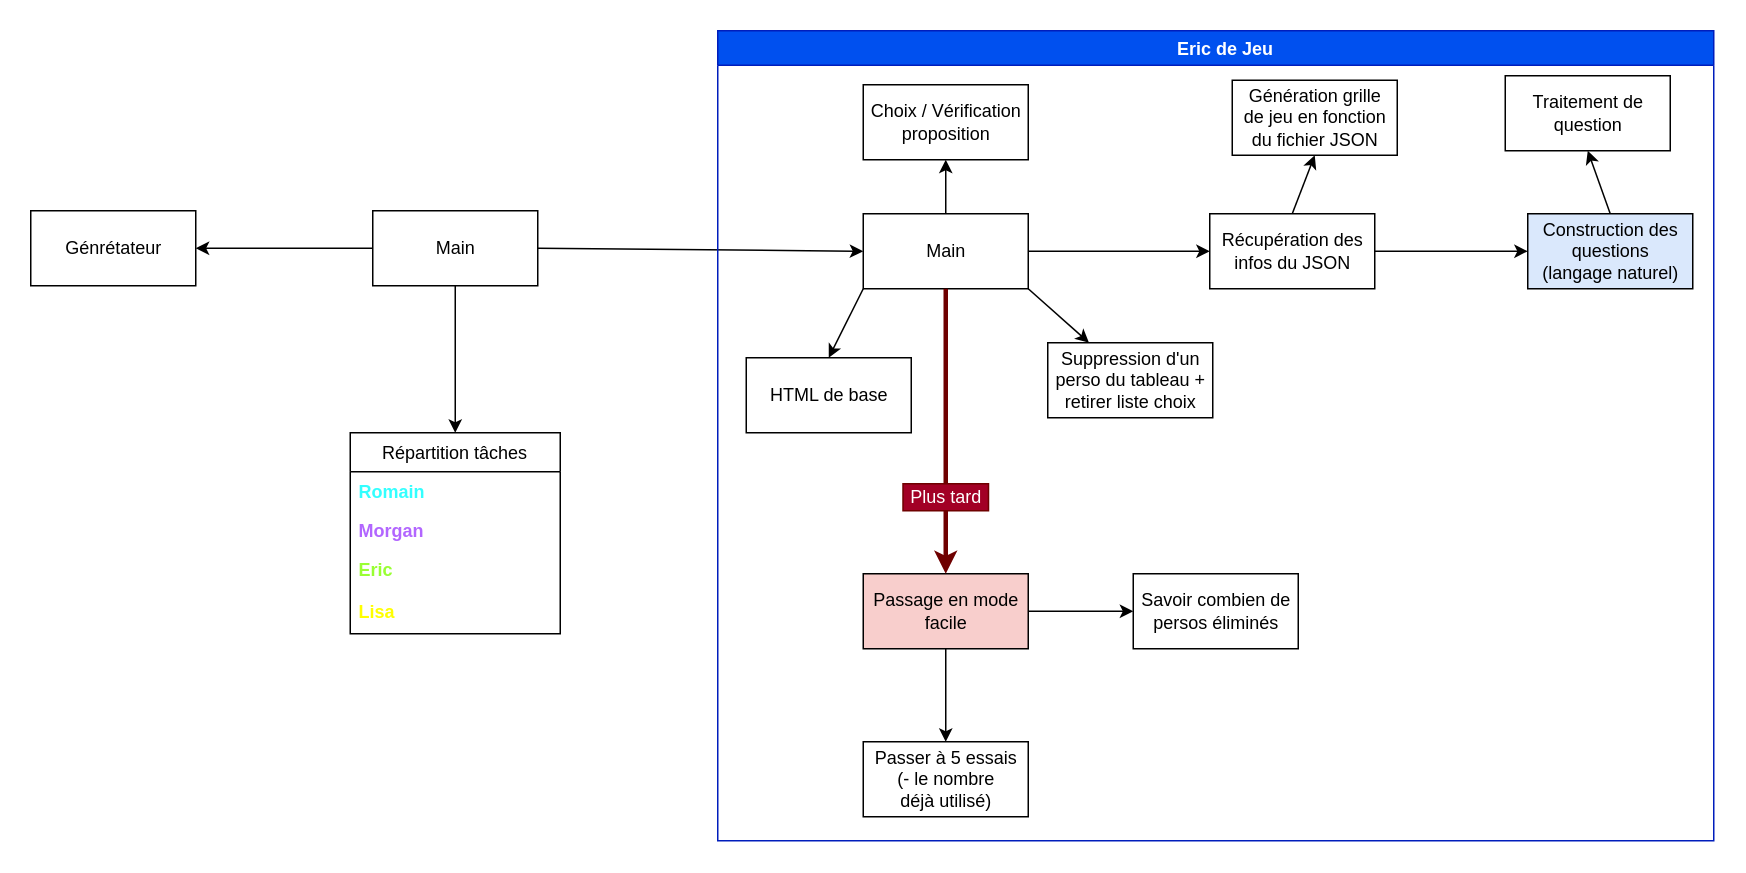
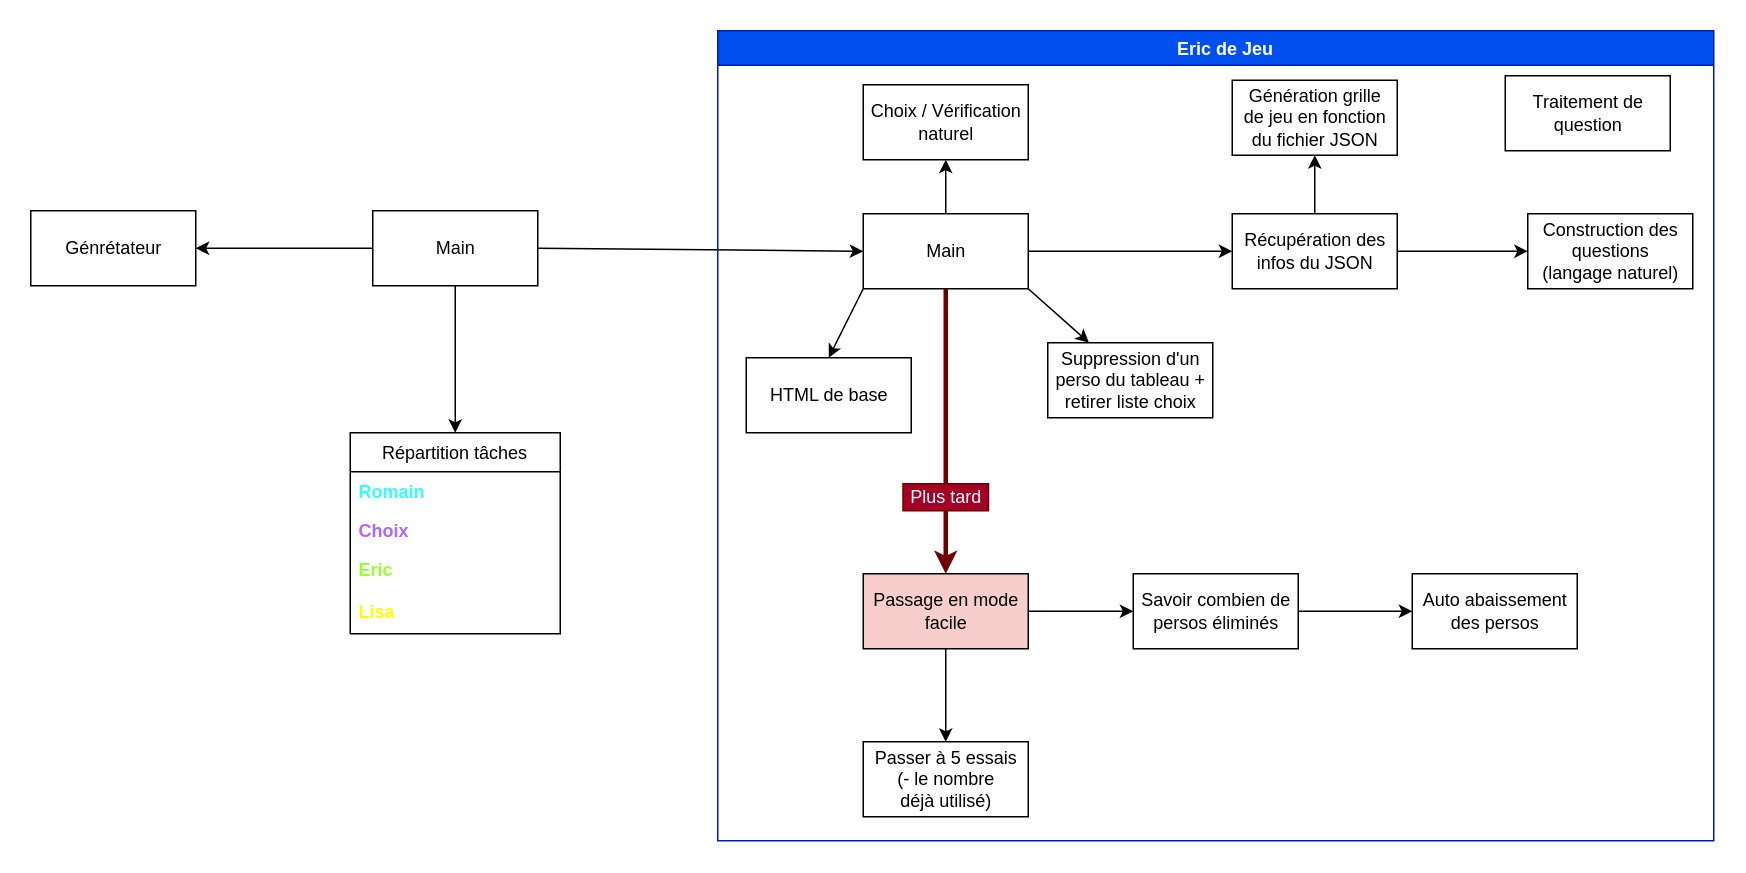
  <mxCell id="0" />
  <mxCell id="1" parent="0" />
  <mxCell id="2" style="edgeStyle=none;html=1;exitX=0;exitY=0.5;exitDx=0;exitDy=0;entryX=1;entryY=0.5;entryDx=0;entryDy=0;" parent="1" source="5" target="6" edge="1"><mxGeometry relative="1" as="geometry" /></mxCell>
  <mxCell id="3" style="edgeStyle=none;html=1;exitX=1;exitY=0.5;exitDx=0;exitDy=0;entryX=0;entryY=0.5;entryDx=0;entryDy=0;" parent="1" source="5" target="8" edge="1"><mxGeometry relative="1" as="geometry" /></mxCell>
  <mxCell id="4" style="edgeStyle=none;html=1;exitX=0.5;exitY=1;exitDx=0;exitDy=0;entryX=0.5;entryY=0;entryDx=0;entryDy=0;fontColor=#FFFF00;" parent="1" source="5" target="33" edge="1"><mxGeometry relative="1" as="geometry" /></mxCell>
  <mxCell id="5" value="Main" style="html=1;" parent="1" vertex="1"><mxGeometry x="248" y="140" width="110" height="50" as="geometry" /></mxCell>
  <mxCell id="6" value="Génrétateur" style="html=1;" parent="1" vertex="1"><mxGeometry x="20" y="140" width="110" height="50" as="geometry" /></mxCell>
  <mxCell id="7" value="    Eric de Jeu" style="swimlane;fillColor=#0050ef;fontColor=#ffffff;strokeColor=#001DBC;gradientColor=none;swimlaneFillColor=none;" parent="1" vertex="1"><mxGeometry x="478" y="20" width="664" height="540" as="geometry"><mxRectangle x="813" y="330" width="110" height="23" as="alternateBounds" /></mxGeometry></mxCell>
  <mxCell id="8" value="Main" style="html=1;" parent="7" vertex="1"><mxGeometry x="97" y="122" width="110" height="50" as="geometry" /></mxCell>
  <mxCell id="9" value="HTML de base" style="html=1;" parent="7" vertex="1"><mxGeometry x="19" y="218" width="110" height="50" as="geometry" /></mxCell>
  <mxCell id="10" style="edgeStyle=none;html=1;exitX=0;exitY=1;exitDx=0;exitDy=0;entryX=0.5;entryY=0;entryDx=0;entryDy=0;" parent="7" source="8" target="9" edge="1"><mxGeometry relative="1" as="geometry" /></mxCell>
  <mxCell id="11" value="Passage en mode&lt;br&gt;facile" style="html=1;fillColor=#f8cecc;" parent="7" vertex="1"><mxGeometry x="97" y="362" width="110" height="50" as="geometry" /></mxCell>
  <mxCell id="12" style="edgeStyle=none;html=1;exitX=0.5;exitY=1;exitDx=0;exitDy=0;entryX=0.5;entryY=0;entryDx=0;entryDy=0;fillColor=#a20025;strokeColor=#6F0000;strokeWidth=3;startArrow=none;" parent="7" source="31" target="11" edge="1"><mxGeometry relative="1" as="geometry" /></mxCell>
- <mxCell id="13" value="Récupération des&lt;br&gt;infos du JSON" style="html=1;" parent="7" vertex="1"><mxGeometry x="328" y="122" width="110" height="50" as="geometry" /></mxCell>
+ <mxCell id="13" value="Récupération des&lt;br&gt;infos du JSON" style="html=1;" parent="7" vertex="1"><mxGeometry x="343" y="122" width="110" height="50" as="geometry" /></mxCell>
  <mxCell id="14" style="edgeStyle=none;html=1;exitX=1;exitY=0.5;exitDx=0;exitDy=0;entryX=0;entryY=0.5;entryDx=0;entryDy=0;" parent="7" source="8" target="13" edge="1"><mxGeometry relative="1" as="geometry" /></mxCell>
  <mxCell id="15" value="Génération grille&lt;br&gt;de jeu en fonction &lt;br&gt;du&amp;nbsp;fichier JSON" style="html=1;" parent="7" vertex="1"><mxGeometry x="343" y="33" width="110" height="50" as="geometry" /></mxCell>
  <mxCell id="16" style="edgeStyle=none;html=1;exitX=0.5;exitY=0;exitDx=0;exitDy=0;entryX=0.5;entryY=1;entryDx=0;entryDy=0;" parent="7" source="13" target="15" edge="1"><mxGeometry relative="1" as="geometry" /></mxCell>
- <mxCell id="17" value="Construction des&lt;br&gt;questions&lt;br&gt;(langage naturel)" style="html=1;fillColor=#dae8fc;" parent="7" vertex="1"><mxGeometry x="540" y="122" width="110" height="50" as="geometry" /></mxCell>
+ <mxCell id="17" value="Construction des&lt;br&gt;questions&lt;br&gt;(langage naturel)" style="html=1;" parent="7" vertex="1"><mxGeometry x="540" y="122" width="110" height="50" as="geometry" /></mxCell>
  <mxCell id="18" style="edgeStyle=none;html=1;exitX=1;exitY=0.5;exitDx=0;exitDy=0;entryX=0;entryY=0.5;entryDx=0;entryDy=0;" parent="7" source="13" target="17" edge="1"><mxGeometry relative="1" as="geometry" /></mxCell>
  <mxCell id="19" value="Traitement de&lt;br&gt;question" style="html=1;" parent="7" vertex="1"><mxGeometry x="525" y="30" width="110" height="50" as="geometry" /></mxCell>
- <mxCell id="20" style="edgeStyle=none;html=1;exitX=0.5;exitY=0;exitDx=0;exitDy=0;entryX=0.5;entryY=1;entryDx=0;entryDy=0;" parent="7" source="17" target="19" edge="1"><mxGeometry relative="1" as="geometry" /></mxCell>
- <mxCell id="21" value="Choix / Vérification&lt;br&gt;proposition" style="html=1;" parent="7" vertex="1"><mxGeometry x="97" y="36" width="110" height="50" as="geometry" /></mxCell>
+ <mxCell id="21" value="Choix / Vérification&lt;br&gt;naturel" style="html=1;" parent="7" vertex="1"><mxGeometry x="97" y="36" width="110" height="50" as="geometry" /></mxCell>
  <mxCell id="22" style="edgeStyle=none;html=1;exitX=0.5;exitY=0;exitDx=0;exitDy=0;entryX=0.5;entryY=1;entryDx=0;entryDy=0;" parent="7" source="8" target="21" edge="1"><mxGeometry relative="1" as="geometry" /></mxCell>
  <mxCell id="23" value="Suppression d'un&lt;br&gt;perso du tableau +&lt;br&gt;retirer liste choix" style="html=1;" parent="7" vertex="1"><mxGeometry x="220" y="208" width="110" height="50" as="geometry" /></mxCell>
  <mxCell id="24" style="edgeStyle=none;html=1;exitX=1;exitY=1;exitDx=0;exitDy=0;entryX=0.25;entryY=0;entryDx=0;entryDy=0;" parent="7" source="8" target="23" edge="1"><mxGeometry relative="1" as="geometry" /></mxCell>
+ <mxCell id="25" value="Auto abaissement&lt;br&gt;des persos" style="html=1;" parent="7" vertex="1"><mxGeometry x="463" y="362" width="110" height="50" as="geometry" /></mxCell>
+ <mxCell id="26" style="edgeStyle=none;html=1;exitX=1;exitY=0.5;exitDx=0;exitDy=0;entryX=0;entryY=0.5;entryDx=0;entryDy=0;" parent="7" source="27" target="25" edge="1"><mxGeometry relative="1" as="geometry" /></mxCell>
  <mxCell id="27" value="Savoir combien de&lt;br&gt;persos éliminés" style="html=1;" parent="7" vertex="1"><mxGeometry x="277" y="362" width="110" height="50" as="geometry" /></mxCell>
  <mxCell id="28" style="edgeStyle=none;html=1;exitX=1;exitY=0.5;exitDx=0;exitDy=0;entryX=0;entryY=0.5;entryDx=0;entryDy=0;" parent="7" source="11" target="27" edge="1"><mxGeometry relative="1" as="geometry" /></mxCell>
  <mxCell id="29" value="Passer à 5 essais&lt;br&gt;(- le nombre &lt;br&gt;déjà utilisé)" style="html=1;" parent="7" vertex="1"><mxGeometry x="97" y="474" width="110" height="50" as="geometry" /></mxCell>
  <mxCell id="30" style="edgeStyle=none;html=1;exitX=0.5;exitY=1;exitDx=0;exitDy=0;" parent="7" source="11" target="29" edge="1"><mxGeometry relative="1" as="geometry" /></mxCell>
  <mxCell id="31" value="Plus tard" style="text;html=1;align=center;verticalAlign=middle;resizable=0;points=[];autosize=1;strokeColor=#6F0000;fillColor=#a20025;fontColor=#ffffff;" parent="7" vertex="1"><mxGeometry x="123.5" y="302" width="57" height="18" as="geometry" /></mxCell>
  <mxCell id="32" value="" style="edgeStyle=none;html=1;exitX=0.5;exitY=1;exitDx=0;exitDy=0;entryX=0.5;entryY=0;entryDx=0;entryDy=0;fillColor=#a20025;strokeColor=#6F0000;strokeWidth=3;endArrow=none;" parent="7" source="8" target="31" edge="1"><mxGeometry relative="1" as="geometry"><mxPoint x="971" y="378" as="sourcePoint" /><mxPoint x="971" y="568" as="targetPoint" /></mxGeometry></mxCell>
  <mxCell id="33" value="Répartition tâches" style="swimlane;fontStyle=0;childLayout=stackLayout;horizontal=1;startSize=26;fillColor=none;horizontalStack=0;resizeParent=1;resizeParentMax=0;resizeLast=0;collapsible=1;marginBottom=0;" parent="1" vertex="1"><mxGeometry x="233" y="288" width="140" height="134" as="geometry" /></mxCell>
  <mxCell id="34" value="Romain" style="text;strokeColor=none;fillColor=none;align=left;verticalAlign=top;spacingLeft=4;spacingRight=4;overflow=hidden;rotatable=0;points=[[0,0.5],[1,0.5]];portConstraint=eastwest;fontStyle=1;fontColor=#33FFFF;" parent="33" vertex="1"><mxGeometry y="26" width="140" height="26" as="geometry" /></mxCell>
- <mxCell id="35" value="Morgan" style="text;strokeColor=none;fillColor=none;align=left;verticalAlign=top;spacingLeft=4;spacingRight=4;overflow=hidden;rotatable=0;points=[[0,0.5],[1,0.5]];portConstraint=eastwest;fontStyle=1;fontColor=#B266FF;" parent="33" vertex="1"><mxGeometry y="52" width="140" height="26" as="geometry" /></mxCell>
+ <mxCell id="35" value="Choix" style="text;strokeColor=none;fillColor=none;align=left;verticalAlign=top;spacingLeft=4;spacingRight=4;overflow=hidden;rotatable=0;points=[[0,0.5],[1,0.5]];portConstraint=eastwest;fontStyle=1;fontColor=#B266FF;" parent="33" vertex="1"><mxGeometry y="52" width="140" height="26" as="geometry" /></mxCell>
  <mxCell id="36" value="Eric&#10;" style="text;strokeColor=none;fillColor=none;align=left;verticalAlign=top;spacingLeft=4;spacingRight=4;overflow=hidden;rotatable=0;points=[[0,0.5],[1,0.5]];portConstraint=eastwest;fontStyle=1;fontColor=#99FF33;" parent="33" vertex="1"><mxGeometry y="78" width="140" height="28" as="geometry" /></mxCell>
  <mxCell id="37" value="Lisa" style="text;strokeColor=none;fillColor=none;align=left;verticalAlign=top;spacingLeft=4;spacingRight=4;overflow=hidden;rotatable=0;points=[[0,0.5],[1,0.5]];portConstraint=eastwest;fontStyle=1;fontColor=#FFFF00;" parent="33" vertex="1"><mxGeometry y="106" width="140" height="28" as="geometry" /></mxCell>
